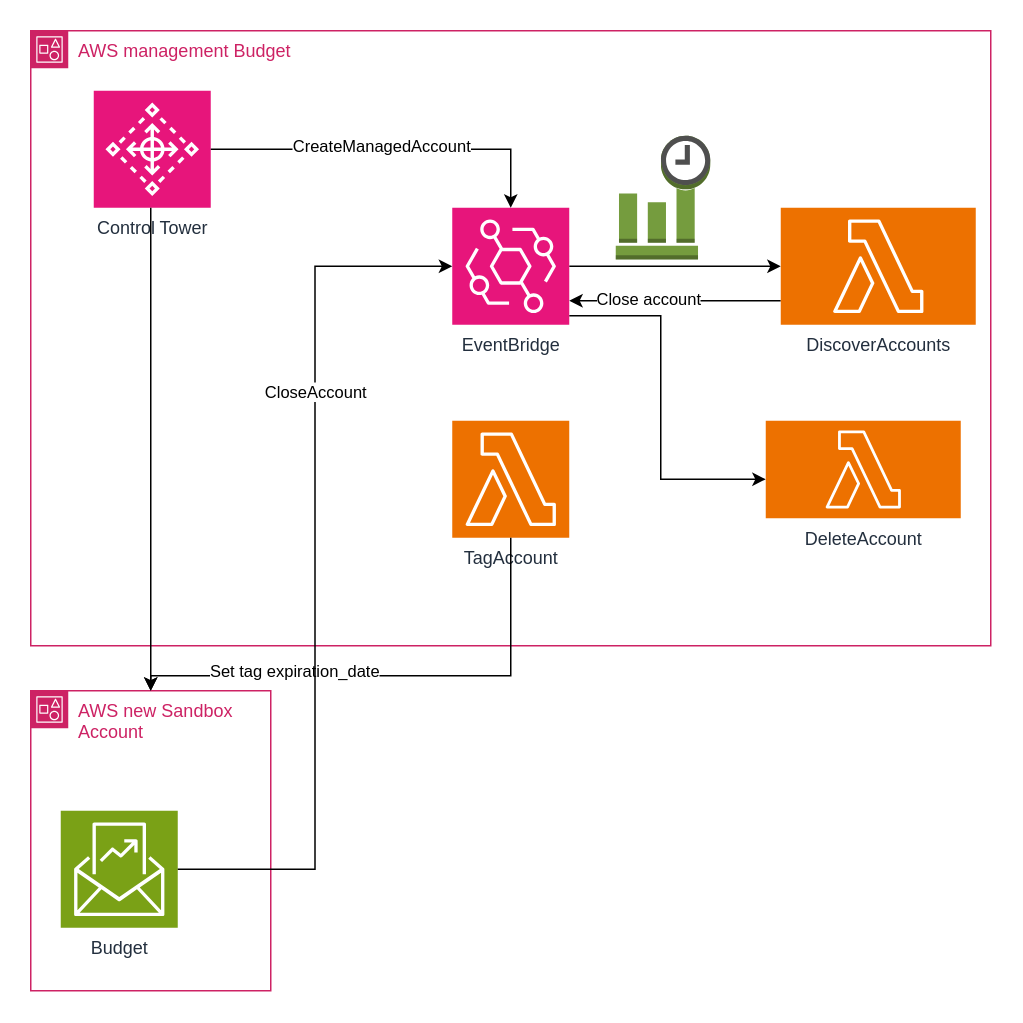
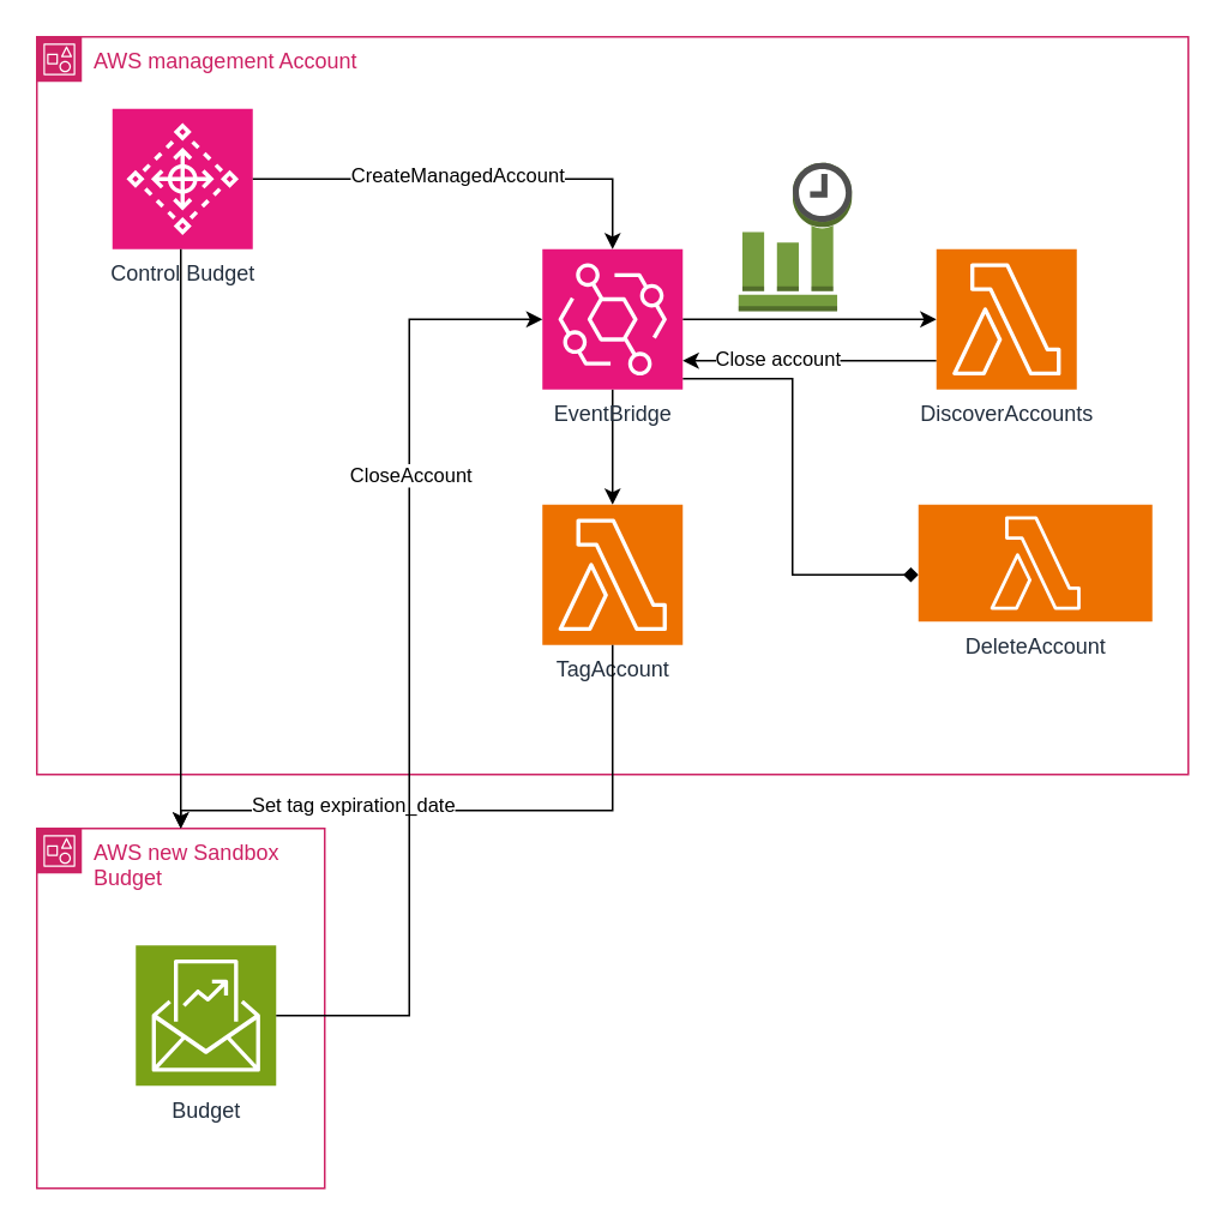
  <mxCell id="0" />
  <mxCell id="1" parent="0" />
- <mxCell id="2" value="AWS management Budget" style="points=[[0,0],[0.25,0],[0.5,0],[0.75,0],[1,0],[1,0.25],[1,0.5],[1,0.75],[1,1],[0.75,1],[0.5,1],[0.25,1],[0,1],[0,0.75],[0,0.5],[0,0.25]];outlineConnect=0;gradientColor=none;html=1;whiteSpace=wrap;fontSize=12;fontStyle=0;container=1;pointerEvents=0;collapsible=0;recursiveResize=0;shape=mxgraph.aws4.group;grIcon=mxgraph.aws4.group_account;strokeColor=#CD2264;fillColor=none;verticalAlign=top;align=left;spacingLeft=30;fontColor=#CD2264;dashed=0;" vertex="1" parent="1"><mxGeometry x="20" y="20" width="640" height="410" as="geometry" /></mxCell>
- <mxCell id="3" value="Control Tower" style="sketch=0;points=[[0,0,0],[0.25,0,0],[0.5,0,0],[0.75,0,0],[1,0,0],[0,1,0],[0.25,1,0],[0.5,1,0],[0.75,1,0],[1,1,0],[0,0.25,0],[0,0.5,0],[0,0.75,0],[1,0.25,0],[1,0.5,0],[1,0.75,0]];points=[[0,0,0],[0.25,0,0],[0.5,0,0],[0.75,0,0],[1,0,0],[0,1,0],[0.25,1,0],[0.5,1,0],[0.75,1,0],[1,1,0],[0,0.25,0],[0,0.5,0],[0,0.75,0],[1,0.25,0],[1,0.5,0],[1,0.75,0]];outlineConnect=0;fontColor=#232F3E;fillColor=#E7157B;strokeColor=#ffffff;dashed=0;verticalLabelPosition=bottom;verticalAlign=top;align=center;html=1;fontSize=12;fontStyle=0;aspect=fixed;shape=mxgraph.aws4.resourceIcon;resIcon=mxgraph.aws4.control_tower;" vertex="1" parent="2"><mxGeometry x="42" y="40" width="78" height="78" as="geometry" /></mxCell>
+ <mxCell id="2" value="AWS management Account" style="points=[[0,0],[0.25,0],[0.5,0],[0.75,0],[1,0],[1,0.25],[1,0.5],[1,0.75],[1,1],[0.75,1],[0.5,1],[0.25,1],[0,1],[0,0.75],[0,0.5],[0,0.25]];outlineConnect=0;gradientColor=none;html=1;whiteSpace=wrap;fontSize=12;fontStyle=0;container=1;pointerEvents=0;collapsible=0;recursiveResize=0;shape=mxgraph.aws4.group;grIcon=mxgraph.aws4.group_account;strokeColor=#CD2264;fillColor=none;verticalAlign=top;align=left;spacingLeft=30;fontColor=#CD2264;dashed=0;" vertex="1" parent="1"><mxGeometry x="20" y="20" width="640" height="410" as="geometry" /></mxCell>
+ <mxCell id="3" value="Control Budget" style="sketch=0;points=[[0,0,0],[0.25,0,0],[0.5,0,0],[0.75,0,0],[1,0,0],[0,1,0],[0.25,1,0],[0.5,1,0],[0.75,1,0],[1,1,0],[0,0.25,0],[0,0.5,0],[0,0.75,0],[1,0.25,0],[1,0.5,0],[1,0.75,0]];points=[[0,0,0],[0.25,0,0],[0.5,0,0],[0.75,0,0],[1,0,0],[0,1,0],[0.25,1,0],[0.5,1,0],[0.75,1,0],[1,1,0],[0,0.25,0],[0,0.5,0],[0,0.75,0],[1,0.25,0],[1,0.5,0],[1,0.75,0]];outlineConnect=0;fontColor=#232F3E;fillColor=#E7157B;strokeColor=#ffffff;dashed=0;verticalLabelPosition=bottom;verticalAlign=top;align=center;html=1;fontSize=12;fontStyle=0;aspect=fixed;shape=mxgraph.aws4.resourceIcon;resIcon=mxgraph.aws4.control_tower;" vertex="1" parent="2"><mxGeometry x="42" y="40" width="78" height="78" as="geometry" /></mxCell>
+ <mxCell id="4" style="edgeStyle=orthogonalEdgeStyle;rounded=0;orthogonalLoop=1;jettySize=auto;html=1;" edge="1" parent="2" source="7" target="13"><mxGeometry relative="1" as="geometry" /></mxCell>
  <mxCell id="5" style="edgeStyle=orthogonalEdgeStyle;rounded=0;orthogonalLoop=1;jettySize=auto;html=1;" edge="1" parent="2" source="7" target="10"><mxGeometry relative="1" as="geometry" /></mxCell>
- <mxCell id="6" style="edgeStyle=orthogonalEdgeStyle;rounded=0;orthogonalLoop=1;jettySize=auto;html=1;" edge="1" parent="2" source="7" target="15"><mxGeometry relative="1" as="geometry"><Array as="points"><mxPoint x="420" y="190" /><mxPoint x="420" y="299" /></Array></mxGeometry></mxCell>
+ <mxCell id="6" style="edgeStyle=orthogonalEdgeStyle;rounded=0;orthogonalLoop=1;jettySize=auto;html=1;endArrow=diamond;" edge="1" parent="2" source="7" target="15"><mxGeometry relative="1" as="geometry"><Array as="points"><mxPoint x="420" y="190" /><mxPoint x="420" y="299" /></Array></mxGeometry></mxCell>
  <mxCell id="7" value="EventBridge" style="sketch=0;points=[[0,0,0],[0.25,0,0],[0.5,0,0],[0.75,0,0],[1,0,0],[0,1,0],[0.25,1,0],[0.5,1,0],[0.75,1,0],[1,1,0],[0,0.25,0],[0,0.5,0],[0,0.75,0],[1,0.25,0],[1,0.5,0],[1,0.75,0]];outlineConnect=0;fontColor=#232F3E;fillColor=#E7157B;strokeColor=#ffffff;dashed=0;verticalLabelPosition=bottom;verticalAlign=top;align=center;html=1;fontSize=12;fontStyle=0;aspect=fixed;shape=mxgraph.aws4.resourceIcon;resIcon=mxgraph.aws4.eventbridge;" vertex="1" parent="2"><mxGeometry x="281" y="118" width="78" height="78" as="geometry" /></mxCell>
  <mxCell id="8" style="edgeStyle=orthogonalEdgeStyle;rounded=0;orthogonalLoop=1;jettySize=auto;html=1;" edge="1" parent="2" source="10" target="7"><mxGeometry relative="1" as="geometry"><Array as="points"><mxPoint x="420" y="180" /><mxPoint x="420" y="180" /></Array></mxGeometry></mxCell>
  <mxCell id="9" value="Close account" style="edgeLabel;html=1;align=center;verticalAlign=middle;resizable=0;points=[];" vertex="1" connectable="0" parent="8"><mxGeometry x="0.262" y="-2" relative="1" as="geometry"><mxPoint as="offset" /></mxGeometry></mxCell>
- <mxCell id="10" value="DiscoverAccounts" style="sketch=0;points=[[0,0,0],[0.25,0,0],[0.5,0,0],[0.75,0,0],[1,0,0],[0,1,0],[0.25,1,0],[0.5,1,0],[0.75,1,0],[1,1,0],[0,0.25,0],[0,0.5,0],[0,0.75,0],[1,0.25,0],[1,0.5,0],[1,0.75,0]];outlineConnect=0;fontColor=#232F3E;fillColor=#ED7100;strokeColor=#ffffff;dashed=0;verticalLabelPosition=bottom;verticalAlign=top;align=center;html=1;fontSize=12;fontStyle=0;aspect=fixed;shape=mxgraph.aws4.resourceIcon;resIcon=mxgraph.aws4.lambda;" vertex="1" parent="2"><mxGeometry x="500" y="118" width="130" height="78" as="geometry" /></mxCell>
+ <mxCell id="10" value="DiscoverAccounts" style="sketch=0;points=[[0,0,0],[0.25,0,0],[0.5,0,0],[0.75,0,0],[1,0,0],[0,1,0],[0.25,1,0],[0.5,1,0],[0.75,1,0],[1,1,0],[0,0.25,0],[0,0.5,0],[0,0.75,0],[1,0.25,0],[1,0.5,0],[1,0.75,0]];outlineConnect=0;fontColor=#232F3E;fillColor=#ED7100;strokeColor=#ffffff;dashed=0;verticalLabelPosition=bottom;verticalAlign=top;align=center;html=1;fontSize=12;fontStyle=0;aspect=fixed;shape=mxgraph.aws4.resourceIcon;resIcon=mxgraph.aws4.lambda;" vertex="1" parent="2"><mxGeometry x="500" y="118" width="78" height="78" as="geometry" /></mxCell>
  <mxCell id="11" style="edgeStyle=orthogonalEdgeStyle;rounded=0;orthogonalLoop=1;jettySize=auto;html=1;entryX=0.5;entryY=0;entryDx=0;entryDy=0;entryPerimeter=0;" edge="1" parent="2" source="3" target="7"><mxGeometry relative="1" as="geometry" /></mxCell>
  <mxCell id="12" value="CreateManagedAccount" style="edgeLabel;html=1;align=center;verticalAlign=middle;resizable=0;points=[];" vertex="1" connectable="0" parent="11"><mxGeometry x="-0.055" y="3" relative="1" as="geometry"><mxPoint as="offset" /></mxGeometry></mxCell>
  <mxCell id="13" value="TagAccount" style="sketch=0;points=[[0,0,0],[0.25,0,0],[0.5,0,0],[0.75,0,0],[1,0,0],[0,1,0],[0.25,1,0],[0.5,1,0],[0.75,1,0],[1,1,0],[0,0.25,0],[0,0.5,0],[0,0.75,0],[1,0.25,0],[1,0.5,0],[1,0.75,0]];outlineConnect=0;fontColor=#232F3E;fillColor=#ED7100;strokeColor=#ffffff;dashed=0;verticalLabelPosition=bottom;verticalAlign=top;align=center;html=1;fontSize=12;fontStyle=0;aspect=fixed;shape=mxgraph.aws4.resourceIcon;resIcon=mxgraph.aws4.lambda;" vertex="1" parent="2"><mxGeometry x="281" y="260" width="78" height="78" as="geometry" /></mxCell>
  <mxCell id="14" value="" style="outlineConnect=0;dashed=0;verticalLabelPosition=bottom;verticalAlign=top;align=center;html=1;shape=mxgraph.aws3.event_time_based;fillColor=#759C3E;gradientColor=none;" vertex="1" parent="2"><mxGeometry x="390" y="70" width="63" height="82.5" as="geometry" /></mxCell>
  <mxCell id="15" value="DeleteAccount" style="sketch=0;points=[[0,0,0],[0.25,0,0],[0.5,0,0],[0.75,0,0],[1,0,0],[0,1,0],[0.25,1,0],[0.5,1,0],[0.75,1,0],[1,1,0],[0,0.25,0],[0,0.5,0],[0,0.75,0],[1,0.25,0],[1,0.5,0],[1,0.75,0]];outlineConnect=0;fontColor=#232F3E;fillColor=#ED7100;strokeColor=#ffffff;dashed=0;verticalLabelPosition=bottom;verticalAlign=top;align=center;html=1;fontSize=12;fontStyle=0;aspect=fixed;shape=mxgraph.aws4.resourceIcon;resIcon=mxgraph.aws4.lambda;" vertex="1" parent="2"><mxGeometry x="490" y="260" width="130" height="65" as="geometry" /></mxCell>
- <mxCell id="16" value="AWS new Sandbox Account" style="points=[[0,0],[0.25,0],[0.5,0],[0.75,0],[1,0],[1,0.25],[1,0.5],[1,0.75],[1,1],[0.75,1],[0.5,1],[0.25,1],[0,1],[0,0.75],[0,0.5],[0,0.25]];outlineConnect=0;gradientColor=none;html=1;whiteSpace=wrap;fontSize=12;fontStyle=0;container=1;pointerEvents=0;collapsible=0;recursiveResize=0;shape=mxgraph.aws4.group;grIcon=mxgraph.aws4.group_account;strokeColor=#CD2264;fillColor=none;verticalAlign=top;align=left;spacingLeft=30;fontColor=#CD2264;dashed=0;" vertex="1" parent="1"><mxGeometry x="20" y="460" width="160" height="200" as="geometry" /></mxCell>
- <mxCell id="17" value="Budget" style="sketch=0;points=[[0,0,0],[0.25,0,0],[0.5,0,0],[0.75,0,0],[1,0,0],[0,1,0],[0.25,1,0],[0.5,1,0],[0.75,1,0],[1,1,0],[0,0.25,0],[0,0.5,0],[0,0.75,0],[1,0.25,0],[1,0.5,0],[1,0.75,0]];outlineConnect=0;fontColor=#232F3E;fillColor=#7AA116;strokeColor=#ffffff;dashed=0;verticalLabelPosition=bottom;verticalAlign=top;align=center;html=1;fontSize=12;fontStyle=0;aspect=fixed;shape=mxgraph.aws4.resourceIcon;resIcon=mxgraph.aws4.budgets_2;" vertex="1" parent="16"><mxGeometry x="20" y="80" width="78" height="78" as="geometry" /></mxCell>
+ <mxCell id="16" value="AWS new Sandbox Budget" style="points=[[0,0],[0.25,0],[0.5,0],[0.75,0],[1,0],[1,0.25],[1,0.5],[1,0.75],[1,1],[0.75,1],[0.5,1],[0.25,1],[0,1],[0,0.75],[0,0.5],[0,0.25]];outlineConnect=0;gradientColor=none;html=1;whiteSpace=wrap;fontSize=12;fontStyle=0;container=1;pointerEvents=0;collapsible=0;recursiveResize=0;shape=mxgraph.aws4.group;grIcon=mxgraph.aws4.group_account;strokeColor=#CD2264;fillColor=none;verticalAlign=top;align=left;spacingLeft=30;fontColor=#CD2264;dashed=0;" vertex="1" parent="1"><mxGeometry x="20" y="460" width="160" height="200" as="geometry" /></mxCell>
+ <mxCell id="17" value="Budget" style="sketch=0;points=[[0,0,0],[0.25,0,0],[0.5,0,0],[0.75,0,0],[1,0,0],[0,1,0],[0.25,1,0],[0.5,1,0],[0.75,1,0],[1,1,0],[0,0.25,0],[0,0.5,0],[0,0.75,0],[1,0.25,0],[1,0.5,0],[1,0.75,0]];outlineConnect=0;fontColor=#232F3E;fillColor=#7AA116;strokeColor=#ffffff;dashed=0;verticalLabelPosition=bottom;verticalAlign=top;align=center;html=1;fontSize=12;fontStyle=0;aspect=fixed;shape=mxgraph.aws4.resourceIcon;resIcon=mxgraph.aws4.budgets_2;" vertex="1" parent="16"><mxGeometry x="55" y="65" width="78" height="78" as="geometry" /></mxCell>
  <mxCell id="18" style="edgeStyle=orthogonalEdgeStyle;rounded=0;orthogonalLoop=1;jettySize=auto;html=1;" edge="1" parent="1" source="3" target="16"><mxGeometry relative="1" as="geometry"><Array as="points"><mxPoint x="100" y="220" /><mxPoint x="100" y="220" /></Array></mxGeometry></mxCell>
  <mxCell id="19" style="edgeStyle=orthogonalEdgeStyle;rounded=0;orthogonalLoop=1;jettySize=auto;html=1;" edge="1" parent="1" source="13" target="16"><mxGeometry relative="1" as="geometry"><Array as="points"><mxPoint x="340" y="450" /><mxPoint x="100" y="450" /></Array></mxGeometry></mxCell>
  <mxCell id="20" value="Set tag expiration_date" style="edgeLabel;html=1;align=center;verticalAlign=middle;resizable=0;points=[];" vertex="1" connectable="0" parent="19"><mxGeometry x="0.386" y="-4" relative="1" as="geometry"><mxPoint as="offset" /></mxGeometry></mxCell>
  <mxCell id="21" style="edgeStyle=orthogonalEdgeStyle;rounded=0;orthogonalLoop=1;jettySize=auto;html=1;entryX=0;entryY=0.5;entryDx=0;entryDy=0;entryPerimeter=0;" edge="1" parent="1" source="17" target="7"><mxGeometry relative="1" as="geometry" /></mxCell>
  <mxCell id="22" value="CloseAccount" style="edgeLabel;html=1;align=center;verticalAlign=middle;resizable=0;points=[];" vertex="1" connectable="0" parent="21"><mxGeometry x="0.403" y="1" relative="1" as="geometry"><mxPoint x="1" as="offset" /></mxGeometry></mxCell>
